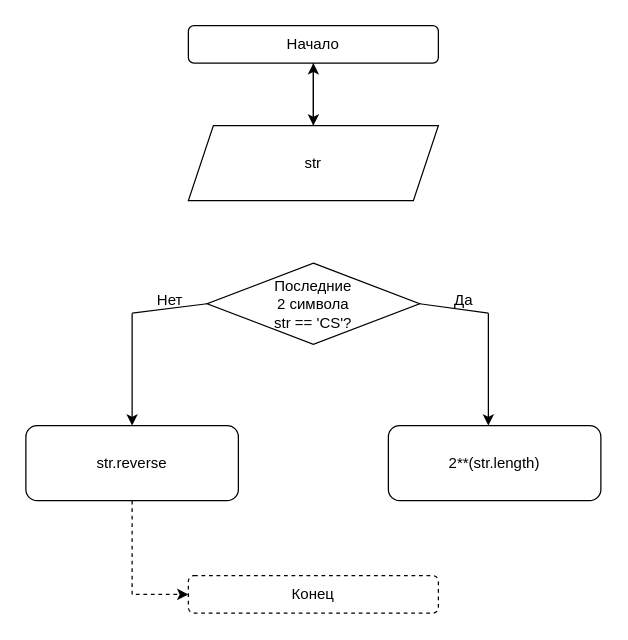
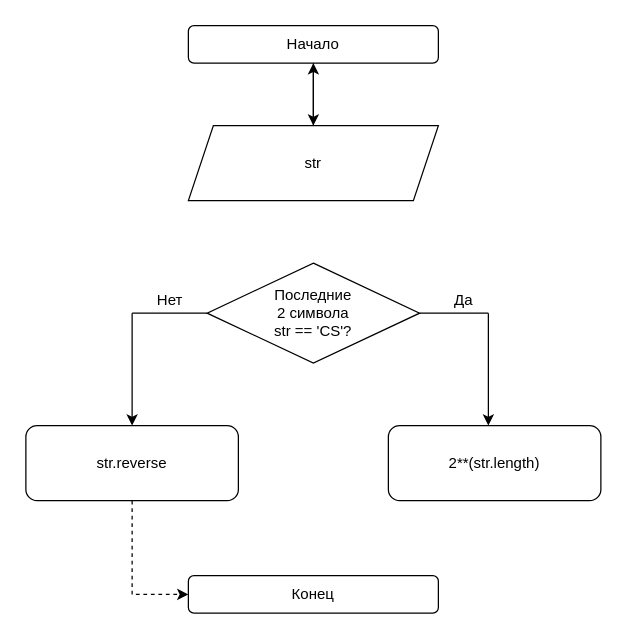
  <mxCell id="0" />
  <mxCell id="1" parent="0" />
  <mxCell id="2" value="Начало" style="rounded=1;whiteSpace=wrap;html=1;" vertex="1" parent="1"><mxGeometry x="150" y="20" width="200" height="30" as="geometry" /></mxCell>
  <mxCell id="3" value="" style="endArrow=classic;html=1;rounded=0;exitX=0.5;exitY=1;exitDx=0;exitDy=0;" edge="1" parent="1" source="2"><mxGeometry width="50" height="50" relative="1" as="geometry"><mxPoint x="220" y="350" as="sourcePoint" /><mxPoint x="250" y="100" as="targetPoint" /></mxGeometry></mxCell>
- <mxCell id="4" value="&lt;div&gt;Последние&lt;/div&gt;&lt;div&gt;2 символа&lt;/div&gt;&lt;div&gt;str == 'CS'?&lt;br&gt;&lt;/div&gt;" style="rhombus;whiteSpace=wrap;html=1;" vertex="1" parent="1"><mxGeometry x="165" y="210" width="170" height="65" as="geometry" /></mxCell>
+ <mxCell id="4" value="&lt;div&gt;Последние&lt;/div&gt;&lt;div&gt;2 символа&lt;/div&gt;&lt;div&gt;str == 'CS'?&lt;br&gt;&lt;/div&gt;" style="rhombus;whiteSpace=wrap;html=1;" vertex="1" parent="1"><mxGeometry x="165" y="210" width="170" height="80" as="geometry" /></mxCell>
  <mxCell id="5" value="" style="edgeStyle=orthogonalEdgeStyle;rounded=0;orthogonalLoop=1;jettySize=auto;html=1;" edge="1" parent="1" source="6" target="2"><mxGeometry relative="1" as="geometry" /></mxCell>
  <mxCell id="6" value="str" style="shape=parallelogram;perimeter=parallelogramPerimeter;whiteSpace=wrap;html=1;fixedSize=1;" vertex="1" parent="1"><mxGeometry x="150" y="100" width="200" height="60" as="geometry" /></mxCell>
  <mxCell id="7" value="" style="endArrow=classic;html=1;rounded=0;" edge="1" parent="1"><mxGeometry width="50" height="50" relative="1" as="geometry"><mxPoint x="390" y="250" as="sourcePoint" /><mxPoint x="390" y="340" as="targetPoint" /></mxGeometry></mxCell>
  <mxCell id="8" value="" style="endArrow=none;html=1;rounded=0;exitX=1;exitY=0.5;exitDx=0;exitDy=0;" edge="1" parent="1" source="4"><mxGeometry width="50" height="50" relative="1" as="geometry"><mxPoint x="220" y="350" as="sourcePoint" /><mxPoint x="390" y="250" as="targetPoint" /></mxGeometry></mxCell>
  <mxCell id="9" value="2**(str.length)" style="rounded=1;whiteSpace=wrap;html=1;" vertex="1" parent="1"><mxGeometry x="310" y="340" width="170" height="60" as="geometry" /></mxCell>
  <mxCell id="10" value="Да" style="text;html=1;align=center;verticalAlign=middle;resizable=0;points=[];autosize=1;strokeColor=none;fillColor=none;" vertex="1" parent="1"><mxGeometry x="355" y="230" width="30" height="20" as="geometry" /></mxCell>
  <mxCell id="11" value="" style="endArrow=classic;html=1;rounded=0;" edge="1" parent="1"><mxGeometry width="50" height="50" relative="1" as="geometry"><mxPoint x="105" y="250" as="sourcePoint" /><mxPoint x="105" y="340" as="targetPoint" /></mxGeometry></mxCell>
  <mxCell id="12" value="" style="endArrow=none;html=1;rounded=0;exitX=0;exitY=0.5;exitDx=0;exitDy=0;" edge="1" parent="1" source="4"><mxGeometry width="50" height="50" relative="1" as="geometry"><mxPoint x="50" y="250" as="sourcePoint" /><mxPoint x="105" y="250" as="targetPoint" /></mxGeometry></mxCell>
  <mxCell id="13" value="Нет" style="text;html=1;align=center;verticalAlign=middle;resizable=0;points=[];autosize=1;strokeColor=none;fillColor=none;" vertex="1" parent="1"><mxGeometry x="115" y="230" width="40" height="20" as="geometry" /></mxCell>
  <mxCell id="14" style="edgeStyle=orthogonalEdgeStyle;rounded=0;orthogonalLoop=1;jettySize=auto;html=1;entryX=0;entryY=0.5;entryDx=0;entryDy=0;dashed=1;" edge="1" parent="1" source="15" target="16"><mxGeometry relative="1" as="geometry" /></mxCell>
  <mxCell id="15" value="str.reverse" style="rounded=1;whiteSpace=wrap;html=1;" vertex="1" parent="1"><mxGeometry x="20" y="340" width="170" height="60" as="geometry" /></mxCell>
- <mxCell id="16" value="Конец" style="rounded=1;whiteSpace=wrap;html=1;dashed=1;" vertex="1" parent="1"><mxGeometry x="150" y="460" width="200" height="30" as="geometry" /></mxCell>
+ <mxCell id="16" value="Конец" style="rounded=1;whiteSpace=wrap;html=1;" vertex="1" parent="1"><mxGeometry x="150" y="460" width="200" height="30" as="geometry" /></mxCell>
